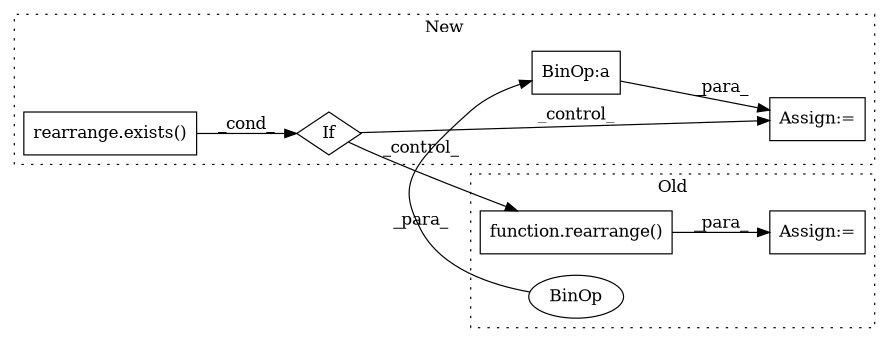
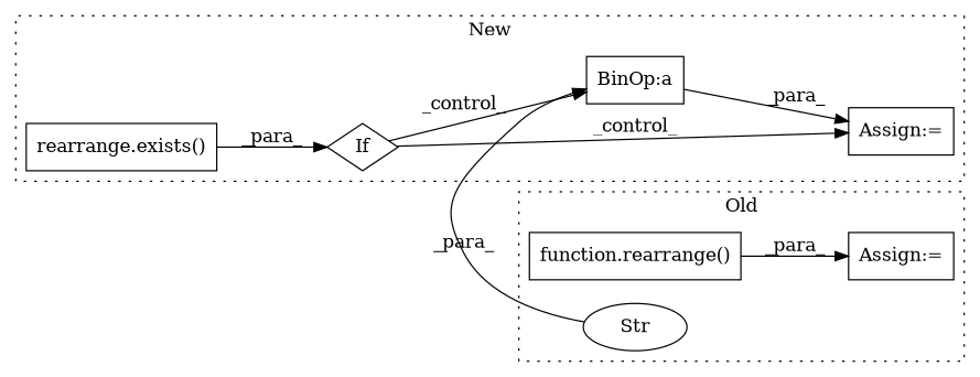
  digraph {
    rankdir=LR
    node [a=75 l=3 shape=box]
    n1 [l="7,1" label="rearrange.exists()" s="5269,5290"]
    n2 [a=96 l="3,14" label=If s="5266,5291" shape=diamond]
    n3 [a=68 label="Assign:=" s=5405]
    n4 [a=82 label="BinOp:a" s=5419]
    n5 [l="10,15" label="function.rearrange()" s="4233,4276"]
-   n6 [a=66 l=28 label=BinOp s=4248 shape=ellipse]
+   n6 [a=66 l=28 label=Str s=4248 shape=ellipse]
    n7 [a=68 label="Assign:=" s=4230]
    subgraph cluster_1 {
      label=New
      style=dotted
      n1
      n2
      n3
      n4
    }
    subgraph cluster_2 {
      label=Old
      style=dotted
      n5
      n6
      n7
    }
-   n1 -> n2 [label=_cond_]
+   n1 -> n2 [label=_para_]
    n2 -> n3 [label=_control_]
-   n2 -> n5 [label=_control_]
+   n2 -> n4 [label=_control_]
    n4 -> n3 [label=_para_]
    n5 -> n7 [label=_para_]
    n6 -> n4 [label=_para_]
  }
